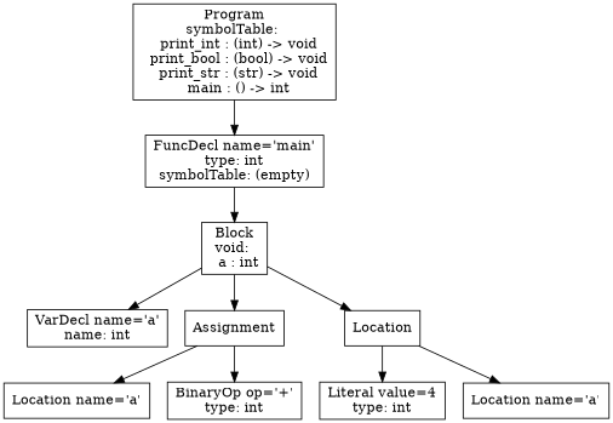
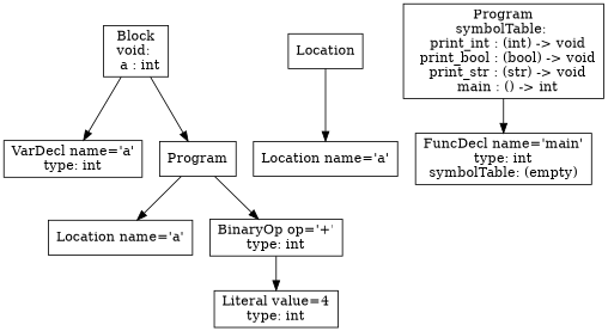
  digraph {
    node [shape=box]
-   n1 [label="VarDecl name='a'\nname: int"]
+   n1 [label="VarDecl name='a'\ntype: int"]
    n2 [label="Location name='a'"]
    n3 [label="Literal value=4\ntype: int"]
    n4 [label="BinaryOp op='+'\ntype: int"]
-   n5 [label=Assignment]
+   n5 [label=Program]
    n6 [label="Location name='a'"]
    n7 [label=Location]
    n8 [label="Block\nvoid: \n  a : int"]
    n9 [label="FuncDecl name='main'\ntype: int\nsymbolTable: (empty)"]
    n10 [label="Program\nsymbolTable: \n  print_int : (int) -> void\n  print_bool : (bool) -> void\n  print_str : (str) -> void\n  main : () -> int"]
-   n7 -> n3
+   n4 -> n3
    n5 -> n2
    n5 -> n4
    n7 -> n6
    n8 -> n1
    n8 -> n5
-   n8 -> n7
-   n9 -> n8
    n10 -> n9
  }
